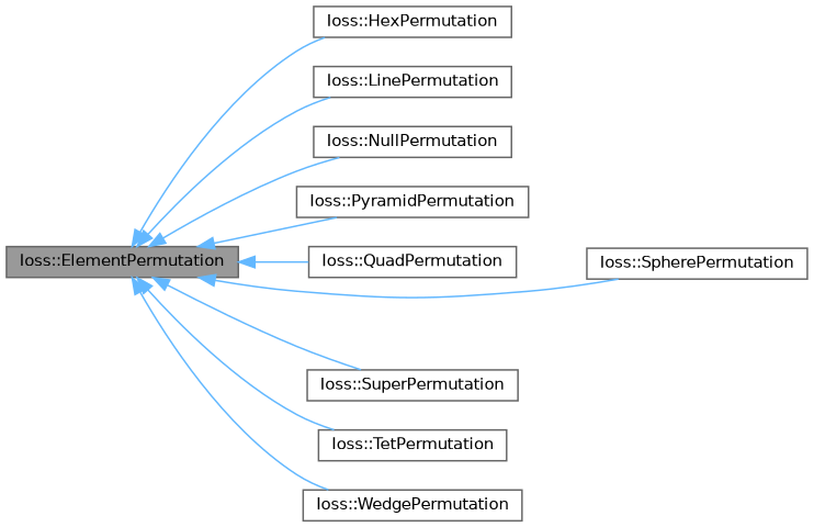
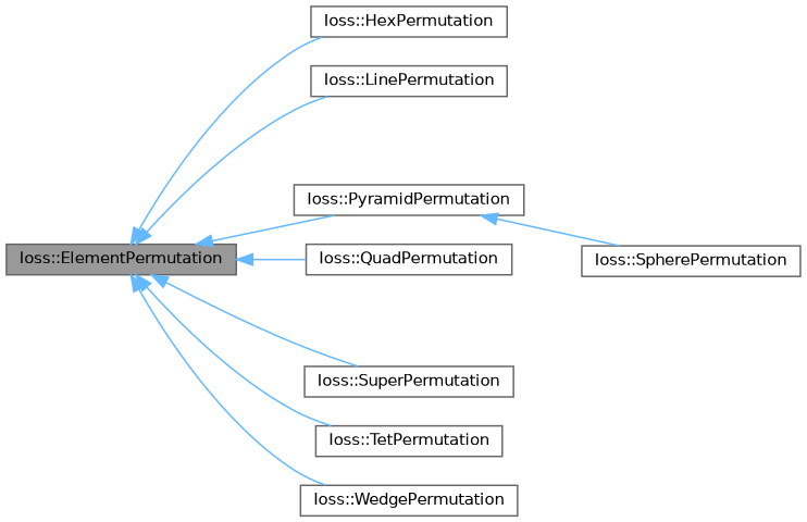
  digraph {
    rankdir=LR
    node [color=gray40 fillcolor=white fontname=Helvetica fontsize=10 shape=box style=filled]
    edge [color=steelblue1 dir=back fontname=Helvetica fontsize=10 labelfontname=Helvetica labelfontsize=10 style=solid]
    n1 [fillcolor=grey60 fontcolor=black height=0.2 label="Ioss::ElementPermutation" width=0.4]
    n2 [height=0.2 label="Ioss::HexPermutation" width=0.4]
    n3 [height=0.2 label="Ioss::LinePermutation" width=0.4]
-   n4 [height=0.2 label="Ioss::NullPermutation" width=0.4]
    n5 [height=0.2 label="Ioss::PyramidPermutation" width=0.4]
    n6 [height=0.2 label="Ioss::QuadPermutation" width=0.4]
    n7 [height=0.2 label="Ioss::SpherePermutation" width=0.4]
    n8 [height=0.2 label="Ioss::SuperPermutation" width=0.4]
    n9 [height=0.2 label="Ioss::TetPermutation" width=0.4]
    n10 [height=0.2 label="Ioss::WedgePermutation" width=0.4]
    n1 -> n2
    n1 -> n3
-   n1 -> n4
    n1 -> n5
    n1 -> n6
-   n1 -> n7
+   n5 -> n7
    n1 -> n8
    n1 -> n9
    n1 -> n10
  }
